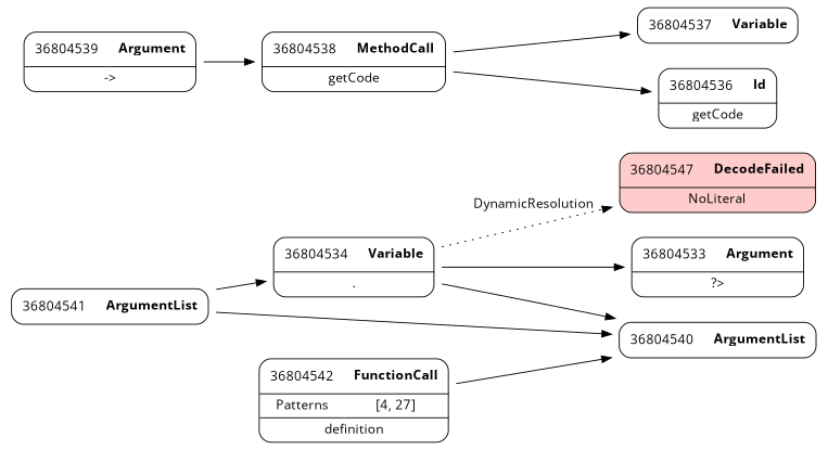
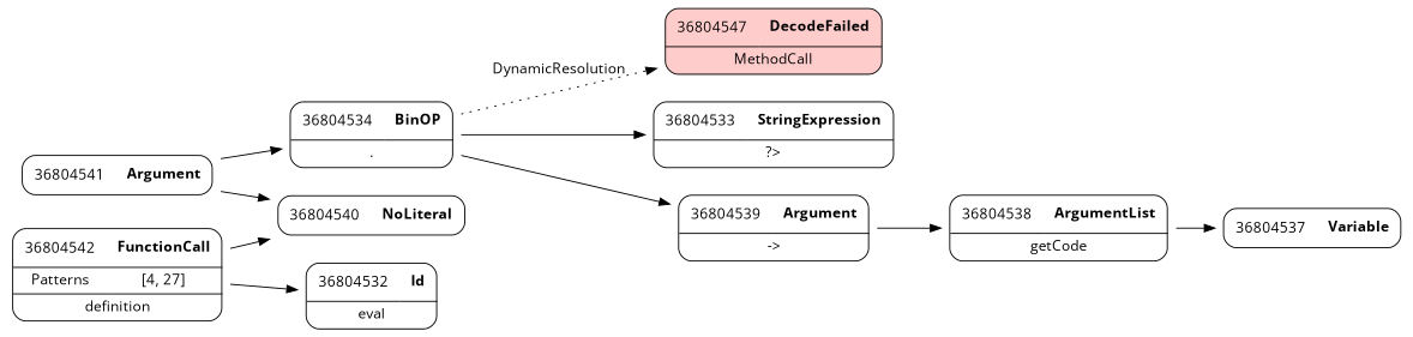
  digraph {
    fontname="Open Sans"
    rankdir=LR
    node [fontname="Open Sans" shape=none]
    edge [fontname="Open Sans" weight=2]
-   n1 [label=<<TABLE border='1' cellspacing='0' cellpadding='10' style='rounded' bgcolor='#FFCCCC' ><TR><TD border='0'>36804547</TD><TD border='0'><B>DecodeFailed</B></TD></TR><HR/><TR><TD border='0' cellpadding='5' colspan='2'>NoLiteral</TD></TR></TABLE>>]
-   n2 [label=<<TABLE border='1' cellspacing='0' cellpadding='10' style='rounded' ><TR><TD border='0'>36804533</TD><TD border='0'><B>Argument</B></TD></TR><HR/><TR><TD border='0' cellpadding='5' colspan='2'>?&gt;</TD></TR></TABLE>>]
-   n4 [label=<<TABLE border='1' cellspacing='0' cellpadding='10' style='rounded' ><TR><TD border='0'>36804534</TD><TD border='0'><B>Variable</B></TD></TR><HR/><TR><TD border='0' cellpadding='5' colspan='2'>.</TD></TR></TABLE>>]
+   n1 [label=<<TABLE border='1' cellspacing='0' cellpadding='10' style='rounded' bgcolor='#FFCCCC' ><TR><TD border='0'>36804547</TD><TD border='0'><B>DecodeFailed</B></TD></TR><HR/><TR><TD border='0' cellpadding='5' colspan='2'>MethodCall</TD></TR></TABLE>>]
+   n2 [label=<<TABLE border='1' cellspacing='0' cellpadding='10' style='rounded' ><TR><TD border='0'>36804533</TD><TD border='0'><B>StringExpression</B></TD></TR><HR/><TR><TD border='0' cellpadding='5' colspan='2'>?&gt;</TD></TR></TABLE>>]
+   n3 [label=<<TABLE border='1' cellspacing='0' cellpadding='10' style='rounded' ><TR><TD border='0'>36804532</TD><TD border='0'><B>Id</B></TD></TR><HR/><TR><TD border='0' cellpadding='5' colspan='2'>eval</TD></TR></TABLE>>]
+   n4 [label=<<TABLE border='1' cellspacing='0' cellpadding='10' style='rounded' ><TR><TD border='0'>36804534</TD><TD border='0'><B>BinOP</B></TD></TR><HR/><TR><TD border='0' cellpadding='5' colspan='2'>.</TD></TR></TABLE>>]
    n5 [label=<<TABLE border='1' cellspacing='0' cellpadding='10' style='rounded' ><TR><TD border='0'>36804539</TD><TD border='0'><B>Argument</B></TD></TR><HR/><TR><TD border='0' cellpadding='5' colspan='2'>-&gt;</TD></TR></TABLE>>]
-   n6 [label=<<TABLE border='1' cellspacing='0' cellpadding='10' style='rounded' ><TR><TD border='0'>36804538</TD><TD border='0'><B>MethodCall</B></TD></TR><HR/><TR><TD border='0' cellpadding='5' colspan='2'>getCode</TD></TR></TABLE>>]
+   n6 [label=<<TABLE border='1' cellspacing='0' cellpadding='10' style='rounded' ><TR><TD border='0'>36804538</TD><TD border='0'><B>ArgumentList</B></TD></TR><HR/><TR><TD border='0' cellpadding='5' colspan='2'>getCode</TD></TR></TABLE>>]
    n7 [label=<<TABLE border='1' cellspacing='0' cellpadding='10' style='rounded' ><TR><TD border='0'>36804537</TD><TD border='0'><B>Variable</B></TD></TR></TABLE>>]
-   n8 [label=<<TABLE border='1' cellspacing='0' cellpadding='10' style='rounded' ><TR><TD border='0'>36804536</TD><TD border='0'><B>Id</B></TD></TR><HR/><TR><TD border='0' cellpadding='5' colspan='2'>getCode</TD></TR></TABLE>>]
-   n9 [label=<<TABLE border='1' cellspacing='0' cellpadding='10' style='rounded' ><TR><TD border='0'>36804541</TD><TD border='0'><B>ArgumentList</B></TD></TR></TABLE>>]
-   n10 [label=<<TABLE border='1' cellspacing='0' cellpadding='10' style='rounded' ><TR><TD border='0'>36804540</TD><TD border='0'><B>ArgumentList</B></TD></TR></TABLE>>]
+   n9 [label=<<TABLE border='1' cellspacing='0' cellpadding='10' style='rounded' ><TR><TD border='0'>36804541</TD><TD border='0'><B>Argument</B></TD></TR></TABLE>>]
+   n10 [label=<<TABLE border='1' cellspacing='0' cellpadding='10' style='rounded' ><TR><TD border='0'>36804540</TD><TD border='0'><B>NoLiteral</B></TD></TR></TABLE>>]
    n11 [label=<<TABLE border='1' cellspacing='0' cellpadding='10' style='rounded' ><TR><TD border='0'>36804542</TD><TD border='0'><B>FunctionCall</B></TD></TR><HR/><TR><TD border='0' cellpadding='5'>Patterns</TD><TD border='0' cellpadding='5'>[4, 27]</TD></TR><HR/><TR><TD border='0' cellpadding='5' colspan='2'>definition</TD></TR></TABLE>>]
    n4 -> n1 [label=DynamicResolution style=dotted weight=""]
    n4 -> n2
-   n4 -> n10
+   n4 -> n5
    n5 -> n6
    n6 -> n7
-   n6 -> n8
    n9 -> n4
    n9 -> n10
+   n11 -> n3
    n11 -> n10
  }
